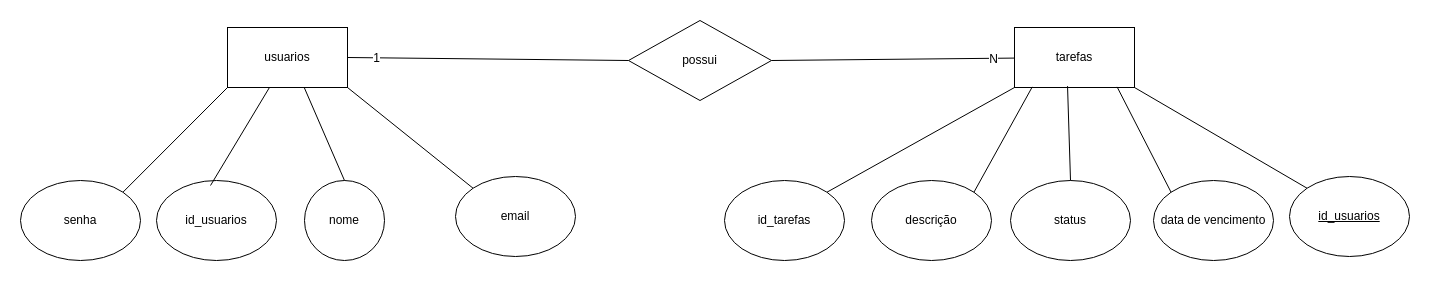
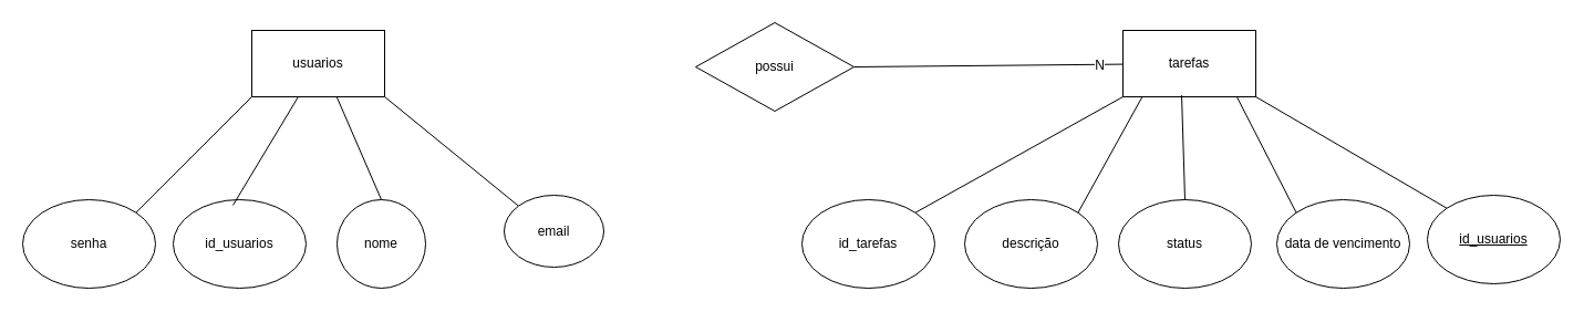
  <mxCell id="0" />
  <mxCell id="1" parent="0" />
- <mxCell id="2" style="edgeStyle=none;curved=0;rounded=0;orthogonalLoop=1;jettySize=auto;html=1;exitX=1;exitY=0.5;exitDx=0;exitDy=0;entryX=0;entryY=0.5;entryDx=0;entryDy=0;strokeColor=default;align=center;verticalAlign=middle;fontFamily=Helvetica;fontSize=12;fontColor=default;labelBackgroundColor=default;startArrow=none;startFill=0;startSize=8;endArrow=none;endFill=0;endSize=8;" edge="1" parent="1" source="4" target="26"><mxGeometry relative="1" as="geometry" /></mxCell>
- <mxCell id="3" value="1" style="edgeLabel;html=1;align=center;verticalAlign=middle;resizable=0;points=[];fontSize=12;fontFamily=Helvetica;fontColor=default;labelBackgroundColor=default;" vertex="1" connectable="0" parent="2"><mxGeometry x="-0.794" relative="1" as="geometry"><mxPoint as="offset" /></mxGeometry></mxCell>
  <mxCell id="4" value="usuarios" style="rounded=0;whiteSpace=wrap;html=1;" vertex="1" parent="1"><mxGeometry x="227" y="27" width="120" height="60" as="geometry" /></mxCell>
  <mxCell id="5" value="id_usuarios" style="ellipse;whiteSpace=wrap;html=1;" vertex="1" parent="1"><mxGeometry x="156" y="180" width="120" height="80" as="geometry" /></mxCell>
  <mxCell id="6" value="nome" style="ellipse;whiteSpace=wrap;html=1;" vertex="1" parent="1"><mxGeometry x="304" y="180" width="80" height="80" as="geometry" /></mxCell>
  <mxCell id="7" style="edgeStyle=none;curved=0;rounded=0;orthogonalLoop=1;jettySize=auto;html=1;exitX=0;exitY=0;exitDx=0;exitDy=0;entryX=1;entryY=1;entryDx=0;entryDy=0;strokeColor=default;align=center;verticalAlign=middle;fontFamily=Helvetica;fontSize=12;fontColor=default;labelBackgroundColor=default;startArrow=none;startFill=0;startSize=8;endArrow=none;endFill=0;endSize=8;" edge="1" parent="1" source="8" target="4"><mxGeometry relative="1" as="geometry" /></mxCell>
- <mxCell id="8" value="email" style="ellipse;whiteSpace=wrap;html=1;" vertex="1" parent="1"><mxGeometry x="455" y="176" width="120" height="80" as="geometry" /></mxCell>
+ <mxCell id="8" value="email" style="ellipse;whiteSpace=wrap;html=1;" vertex="1" parent="1"><mxGeometry x="455" y="176" width="90" height="65" as="geometry" /></mxCell>
  <mxCell id="9" style="edgeStyle=none;curved=0;rounded=0;orthogonalLoop=1;jettySize=auto;html=1;exitX=1;exitY=0;exitDx=0;exitDy=0;entryX=0;entryY=1;entryDx=0;entryDy=0;fontSize=12;startSize=8;endSize=8;startArrow=none;startFill=0;endArrow=none;endFill=0;" edge="1" parent="1" source="10" target="4"><mxGeometry relative="1" as="geometry" /></mxCell>
  <mxCell id="10" value="senha" style="ellipse;whiteSpace=wrap;html=1;" vertex="1" parent="1"><mxGeometry x="20" y="180" width="120" height="80" as="geometry" /></mxCell>
  <mxCell id="11" value="tarefas" style="rounded=0;whiteSpace=wrap;html=1;" vertex="1" parent="1"><mxGeometry x="1014" y="27" width="120" height="60" as="geometry" /></mxCell>
  <mxCell id="12" style="edgeStyle=none;curved=0;rounded=0;orthogonalLoop=1;jettySize=auto;html=1;exitX=1;exitY=0;exitDx=0;exitDy=0;entryX=0;entryY=1;entryDx=0;entryDy=0;strokeColor=default;align=center;verticalAlign=middle;fontFamily=Helvetica;fontSize=12;fontColor=default;labelBackgroundColor=default;startArrow=none;startFill=0;startSize=8;endArrow=none;endFill=0;endSize=8;" edge="1" parent="1" source="13" target="11"><mxGeometry relative="1" as="geometry" /></mxCell>
  <mxCell id="13" value="id_tarefas" style="ellipse;whiteSpace=wrap;html=1;" vertex="1" parent="1"><mxGeometry x="724" y="180" width="120" height="80" as="geometry" /></mxCell>
  <mxCell id="14" value="descrição" style="ellipse;whiteSpace=wrap;html=1;" vertex="1" parent="1"><mxGeometry x="871" y="180" width="120" height="80" as="geometry" /></mxCell>
  <mxCell id="15" value="data de vencimento" style="ellipse;whiteSpace=wrap;html=1;" vertex="1" parent="1"><mxGeometry x="1153" y="180" width="120" height="80" as="geometry" /></mxCell>
  <mxCell id="16" value="status" style="ellipse;whiteSpace=wrap;html=1;" vertex="1" parent="1"><mxGeometry x="1010" y="180" width="120" height="80" as="geometry" /></mxCell>
  <mxCell id="17" style="edgeStyle=none;curved=0;rounded=0;orthogonalLoop=1;jettySize=auto;html=1;exitX=0;exitY=0;exitDx=0;exitDy=0;entryX=1;entryY=1;entryDx=0;entryDy=0;strokeColor=default;align=center;verticalAlign=middle;fontFamily=Helvetica;fontSize=12;fontColor=default;labelBackgroundColor=default;startArrow=none;startFill=0;startSize=8;endArrow=none;endFill=0;endSize=8;" edge="1" parent="1" source="18" target="11"><mxGeometry relative="1" as="geometry" /></mxCell>
  <mxCell id="18" value="&lt;u&gt;id_usuarios&lt;/u&gt;" style="ellipse;whiteSpace=wrap;html=1;" vertex="1" parent="1"><mxGeometry x="1289" y="176" width="120" height="80" as="geometry" /></mxCell>
  <mxCell id="19" style="edgeStyle=none;curved=0;rounded=0;orthogonalLoop=1;jettySize=auto;html=1;strokeColor=default;align=center;verticalAlign=middle;fontFamily=Helvetica;fontSize=12;fontColor=default;labelBackgroundColor=default;startArrow=none;startFill=0;startSize=8;endArrow=none;endFill=0;endSize=8;" edge="1" parent="1" target="4"><mxGeometry relative="1" as="geometry"><mxPoint x="210" y="185" as="sourcePoint" /></mxGeometry></mxCell>
  <mxCell id="20" style="edgeStyle=none;curved=0;rounded=0;orthogonalLoop=1;jettySize=auto;html=1;exitX=0.5;exitY=0;exitDx=0;exitDy=0;entryX=0.64;entryY=1.003;entryDx=0;entryDy=0;entryPerimeter=0;strokeColor=default;align=center;verticalAlign=middle;fontFamily=Helvetica;fontSize=12;fontColor=default;labelBackgroundColor=default;startArrow=none;startFill=0;startSize=8;endArrow=none;endFill=0;endSize=8;" edge="1" parent="1" source="6" target="4"><mxGeometry relative="1" as="geometry" /></mxCell>
  <mxCell id="21" style="edgeStyle=none;curved=0;rounded=0;orthogonalLoop=1;jettySize=auto;html=1;exitX=1;exitY=0;exitDx=0;exitDy=0;entryX=0.148;entryY=0.99;entryDx=0;entryDy=0;entryPerimeter=0;strokeColor=default;align=center;verticalAlign=middle;fontFamily=Helvetica;fontSize=12;fontColor=default;labelBackgroundColor=default;startArrow=none;startFill=0;startSize=8;endArrow=none;endFill=0;endSize=8;" edge="1" parent="1" source="14" target="11"><mxGeometry relative="1" as="geometry" /></mxCell>
  <mxCell id="22" style="edgeStyle=none;curved=0;rounded=0;orthogonalLoop=1;jettySize=auto;html=1;exitX=0.5;exitY=0;exitDx=0;exitDy=0;entryX=0.442;entryY=0.977;entryDx=0;entryDy=0;entryPerimeter=0;strokeColor=default;align=center;verticalAlign=middle;fontFamily=Helvetica;fontSize=12;fontColor=default;labelBackgroundColor=default;startArrow=none;startFill=0;startSize=8;endArrow=none;endFill=0;endSize=8;" edge="1" parent="1" source="16" target="11"><mxGeometry relative="1" as="geometry" /></mxCell>
  <mxCell id="23" style="edgeStyle=none;curved=0;rounded=0;orthogonalLoop=1;jettySize=auto;html=1;exitX=0;exitY=0;exitDx=0;exitDy=0;entryX=0.855;entryY=0.99;entryDx=0;entryDy=0;entryPerimeter=0;strokeColor=default;align=center;verticalAlign=middle;fontFamily=Helvetica;fontSize=12;fontColor=default;labelBackgroundColor=default;startArrow=none;startFill=0;startSize=8;endArrow=none;endFill=0;endSize=8;" edge="1" parent="1" source="15" target="11"><mxGeometry relative="1" as="geometry" /></mxCell>
  <mxCell id="24" style="edgeStyle=none;curved=0;rounded=0;orthogonalLoop=1;jettySize=auto;html=1;exitX=1;exitY=0.5;exitDx=0;exitDy=0;strokeColor=default;align=center;verticalAlign=middle;fontFamily=Helvetica;fontSize=12;fontColor=default;labelBackgroundColor=default;startArrow=none;startFill=0;startSize=8;endArrow=none;endFill=0;endSize=8;" edge="1" parent="1" source="26" target="11"><mxGeometry relative="1" as="geometry" /></mxCell>
  <mxCell id="25" value="N" style="edgeLabel;html=1;align=center;verticalAlign=middle;resizable=0;points=[];fontSize=12;fontFamily=Helvetica;fontColor=default;labelBackgroundColor=default;" vertex="1" connectable="0" parent="24"><mxGeometry x="0.827" y="-1" relative="1" as="geometry"><mxPoint as="offset" /></mxGeometry></mxCell>
  <mxCell id="26" value="possui" style="rhombus;whiteSpace=wrap;html=1;fontFamily=Helvetica;fontSize=12;fontColor=default;labelBackgroundColor=default;" vertex="1" parent="1"><mxGeometry x="628" y="20" width="143" height="80" as="geometry" /></mxCell>
